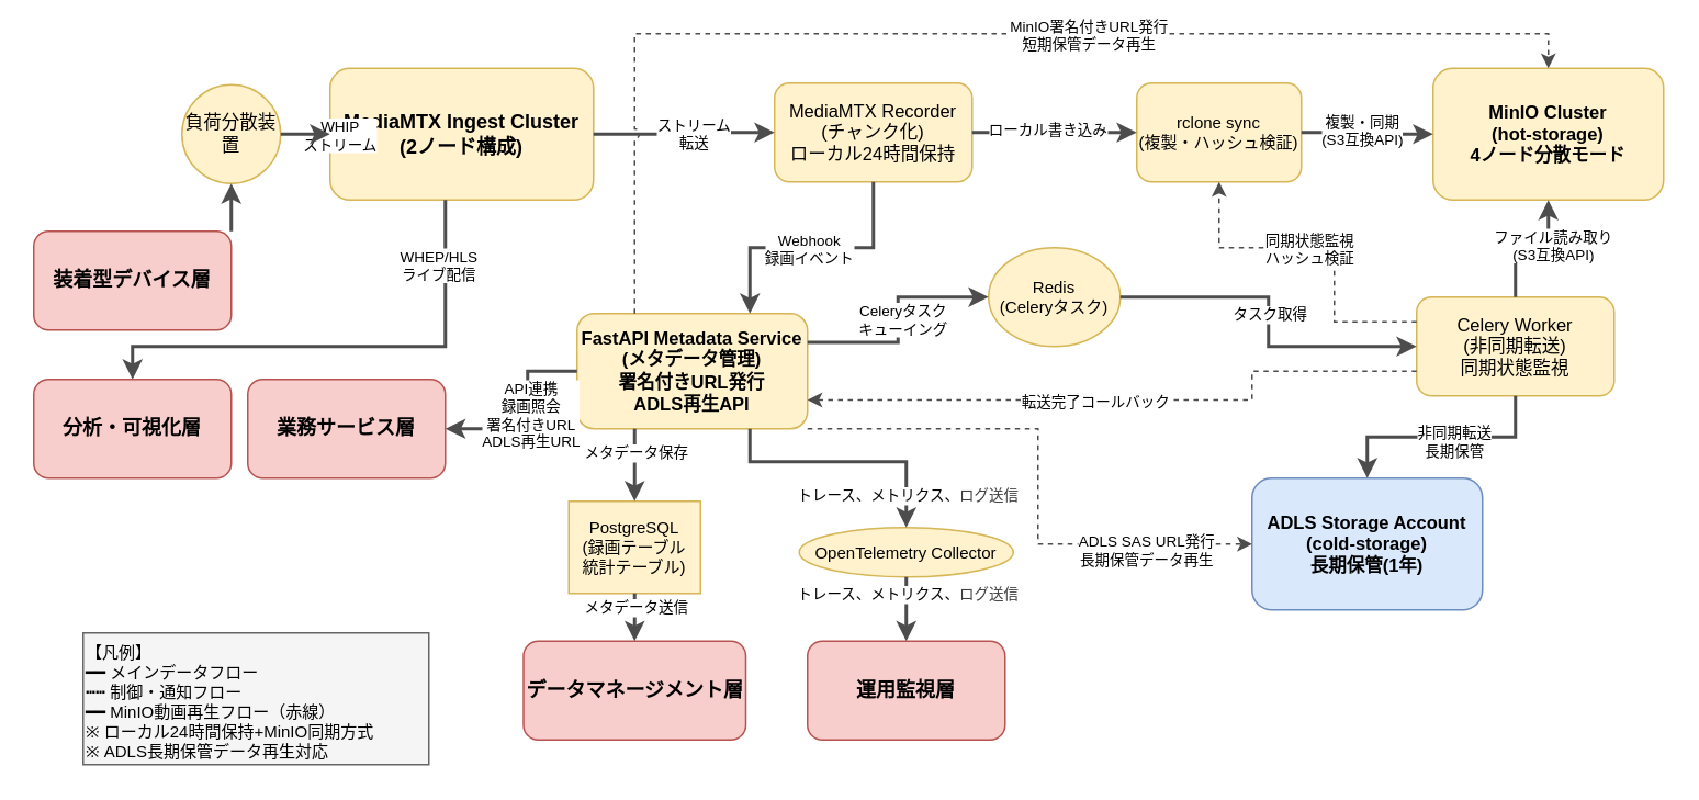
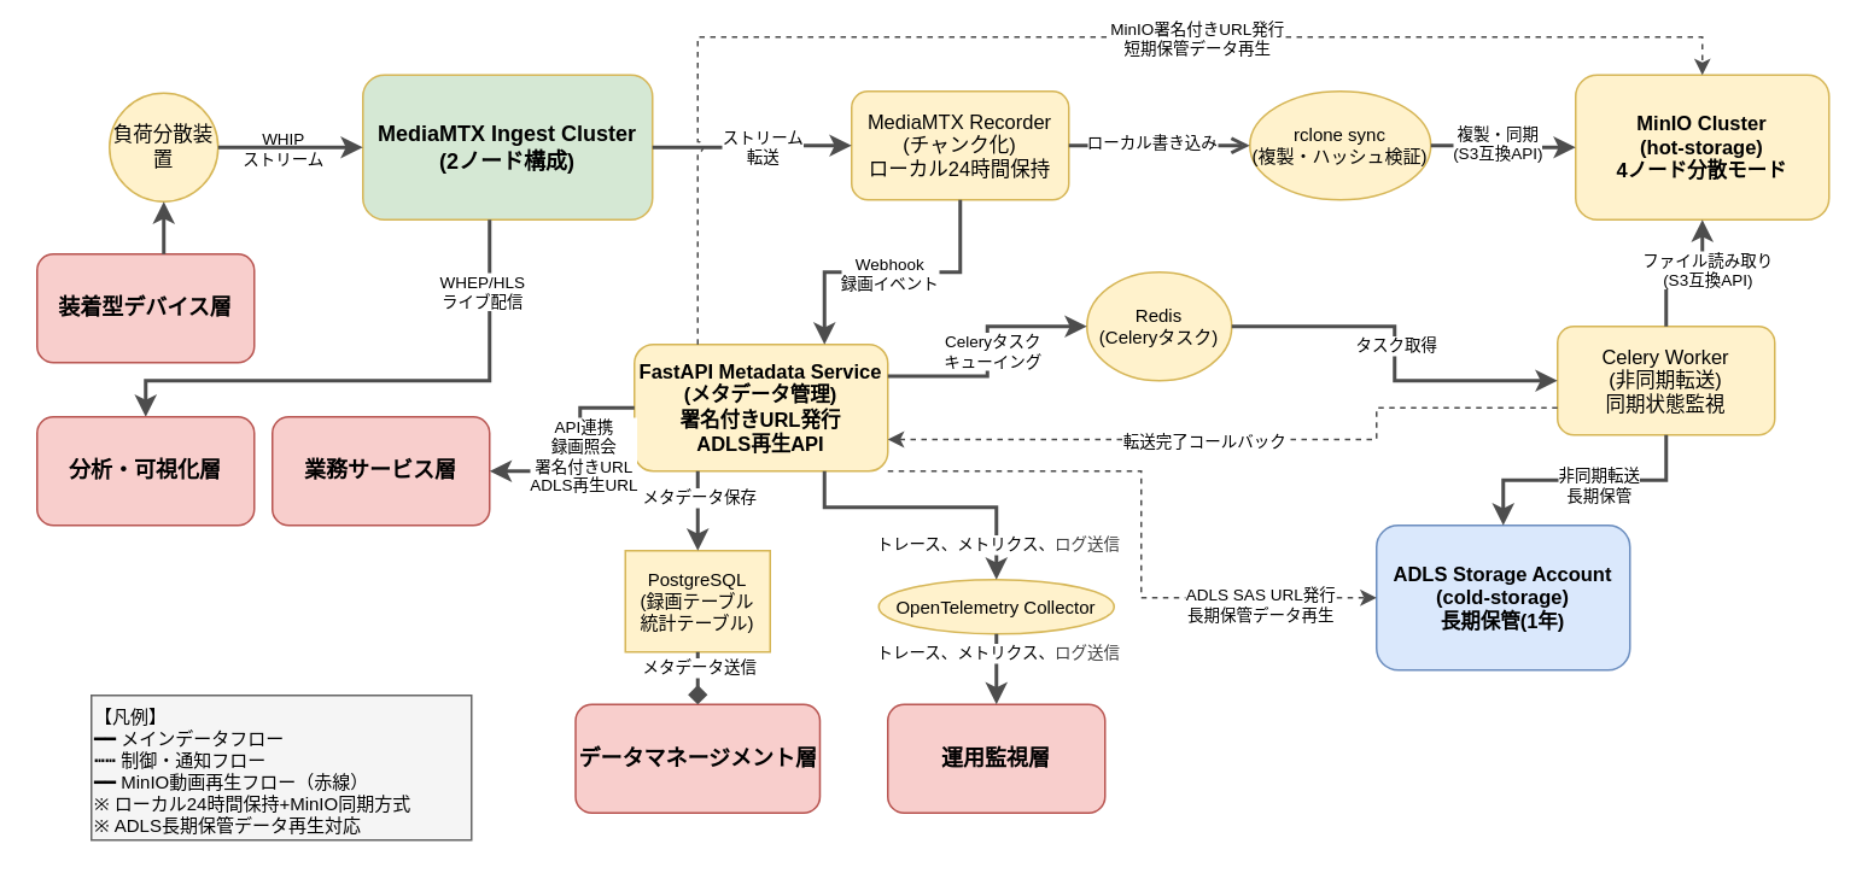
  <mxCell id="0" />
  <mxCell id="1" parent="0" />
  <mxCell id="2" value="装着型デバイス層" style="rounded=1;whiteSpace=wrap;html=1;fillColor=#f8cecc;strokeColor=#b85450;fontSize=12;fontStyle=1" parent="1" vertex="1"><mxGeometry x="20" y="140" width="120" height="60" as="geometry" /></mxCell>
- <mxCell id="3" value="MediaMTX Ingest Cluster&#10;(2ノード構成)" style="rounded=1;whiteSpace=wrap;html=1;fillColor=#fff2cc;strokeColor=#d6b656;fontSize=12;fontStyle=1" parent="1" vertex="1"><mxGeometry x="200" y="41" width="160" height="80" as="geometry" /></mxCell>
- <mxCell id="4" value="負荷分散装置" style="ellipse;whiteSpace=wrap;html=1;fillColor=#fff2cc;strokeColor=#d6b656;fontSize=11" parent="1" vertex="1"><mxGeometry x="110" y="51" width="60" height="60" as="geometry" /></mxCell>
+ <mxCell id="3" value="MediaMTX Ingest Cluster&#10;(2ノード構成)" style="rounded=1;whiteSpace=wrap;html=1;fillColor=#d5e8d4;strokeColor=#d6b656;fontSize=12;fontStyle=1;" parent="1" vertex="1"><mxGeometry x="200" y="41" width="160" height="80" as="geometry" /></mxCell>
+ <mxCell id="4" value="負荷分散装置" style="ellipse;whiteSpace=wrap;html=1;fillColor=#fff2cc;strokeColor=#d6b656;fontSize=11" parent="1" vertex="1"><mxGeometry x="60" y="51" width="60" height="60" as="geometry" /></mxCell>
  <mxCell id="5" value="MediaMTX Recorder&#10;(チャンク化)&#10;ローカル24時間保持" style="rounded=1;whiteSpace=wrap;html=1;fillColor=#fff2cc;strokeColor=#d6b656;fontSize=11" parent="1" vertex="1"><mxGeometry x="470" y="50" width="120" height="60" as="geometry" /></mxCell>
- <mxCell id="6" value="rclone sync&#10;(複製・ハッシュ検証)" style="whiteSpace=wrap;html=1;fillColor=#fff2cc;strokeColor=#d6b656;fontSize=10;rounded=1;" parent="1" vertex="1"><mxGeometry x="690" y="50" width="100" height="60" as="geometry" /></mxCell>
+ <mxCell id="6" value="rclone sync&#10;(複製・ハッシュ検証)" style="ellipse;whiteSpace=wrap;html=1;fillColor=#fff2cc;strokeColor=#d6b656;fontSize=10" parent="1" vertex="1"><mxGeometry x="690" y="50" width="100" height="60" as="geometry" /></mxCell>
  <mxCell id="7" value="MinIO Cluster&#10;(hot-storage)&#10;4ノード分散モード" style="rounded=1;whiteSpace=wrap;html=1;fillColor=#fff2cc;strokeColor=#d6b656;fontSize=11;fontStyle=1" parent="1" vertex="1"><mxGeometry x="870" y="41" width="140" height="80" as="geometry" /></mxCell>
  <mxCell id="8" value="FastAPI Metadata Service&#10;(メタデータ管理)&#10;署名付きURL発行&#10;ADLS再生API" style="rounded=1;whiteSpace=wrap;html=1;fillColor=#fff2cc;strokeColor=#d6b656;fontSize=11;fontStyle=1" parent="1" vertex="1"><mxGeometry x="350" y="190" width="140" height="70" as="geometry" /></mxCell>
  <mxCell id="9" value="PostgreSQL&#10;(録画テーブル&#10;統計テーブル)" style="cylinder3;whiteSpace=wrap;html=1;boundedLbl=1;backgroundOutline=1;size=15;fillColor=#fff2cc;strokeColor=#d6b656;fontSize=10" parent="1" vertex="1"><mxGeometry x="345" y="304" width="80" height="56" as="geometry" /></mxCell>
  <mxCell id="10" value="Celery Worker&lt;div&gt;(非同期転送)&lt;/div&gt;&lt;div&gt;同期状態監視&lt;/div&gt;" style="rounded=1;whiteSpace=wrap;html=1;fillColor=#fff2cc;strokeColor=#d6b656;fontSize=11" parent="1" vertex="1"><mxGeometry x="860" y="180" width="120" height="60" as="geometry" /></mxCell>
  <mxCell id="11" value="Redis&lt;div&gt;(Celeryタスク)&lt;/div&gt;" style="ellipse;whiteSpace=wrap;html=1;fillColor=#fff2cc;strokeColor=#d6b656;fontSize=10" parent="1" vertex="1"><mxGeometry x="600" y="150" width="80" height="60" as="geometry" /></mxCell>
  <mxCell id="12" value="ADLS Storage Account&#10;(cold-storage)&#10;長期保管(1年)" style="rounded=1;whiteSpace=wrap;html=1;fillColor=#dae8fc;strokeColor=#6c8ebf;fontSize=11;fontStyle=1" parent="1" vertex="1"><mxGeometry x="760" y="290" width="140" height="80" as="geometry" /></mxCell>
  <mxCell id="13" value="OpenTelemetry Collector" style="ellipse;whiteSpace=wrap;html=1;fillColor=#fff2cc;strokeColor=#d6b656;fontSize=10" parent="1" vertex="1"><mxGeometry x="485" y="320" width="130" height="30" as="geometry" /></mxCell>
  <mxCell id="14" value="業務サービス層" style="rounded=1;whiteSpace=wrap;html=1;fillColor=#f8cecc;strokeColor=#b85450;fontSize=12;fontStyle=1" parent="1" vertex="1"><mxGeometry x="150" y="230" width="120" height="60" as="geometry" /></mxCell>
  <mxCell id="15" style="edgeStyle=elbowEdgeStyle;rounded=0;orthogonalLoop=1;jettySize=auto;html=1;strokeWidth=2;strokeColor=#4D4D4D;entryX=0.5;entryY=1;entryDx=0;entryDy=0;" parent="1" source="2" target="4" edge="1"><mxGeometry relative="1" as="geometry" /></mxCell>
  <mxCell id="16" value="WHIP&#10;ストリーム" style="edgeLabel;html=1;align=center;verticalAlign=middle;resizable=0;points=[];fontSize=9;" parent="15" vertex="1" connectable="0"><mxGeometry x="-0.2" y="-1" relative="1" as="geometry"><mxPoint x="64" y="-47" as="offset" /></mxGeometry></mxCell>
  <mxCell id="17" style="edgeStyle=orthogonalEdgeStyle;rounded=0;orthogonalLoop=1;jettySize=auto;html=1;strokeWidth=2;strokeColor=#4D4D4D;" parent="1" source="4" target="3" edge="1"><mxGeometry relative="1" as="geometry" /></mxCell>
  <mxCell id="18" style="edgeStyle=orthogonalEdgeStyle;rounded=0;orthogonalLoop=1;jettySize=auto;html=1;strokeWidth=2;strokeColor=#4D4D4D;" parent="1" source="3" target="5" edge="1"><mxGeometry relative="1" as="geometry" /></mxCell>
  <mxCell id="19" value="ストリーム&#10;転送" style="edgeLabel;html=1;align=center;verticalAlign=middle;resizable=0;points=[];fontSize=9;" parent="18" vertex="1" connectable="0"><mxGeometry x="-0.1" y="2" relative="1" as="geometry"><mxPoint x="10" y="1" as="offset" /></mxGeometry></mxCell>
- <mxCell id="20" style="edgeStyle=orthogonalEdgeStyle;rounded=0;orthogonalLoop=1;jettySize=auto;html=1;strokeWidth=2;strokeColor=#4D4D4D;" parent="1" source="5" target="6" edge="1"><mxGeometry relative="1" as="geometry" /></mxCell>
+ <mxCell id="20" style="edgeStyle=orthogonalEdgeStyle;rounded=0;orthogonalLoop=1;jettySize=auto;html=1;strokeWidth=2;strokeColor=#4D4D4D;endArrow=open;" parent="1" source="5" target="6" edge="1"><mxGeometry relative="1" as="geometry" /></mxCell>
  <mxCell id="21" value="ローカル書き込み" style="edgeLabel;html=1;align=center;verticalAlign=middle;resizable=0;points=[];fontSize=9;" parent="20" vertex="1" connectable="0"><mxGeometry x="-0.1" y="2" relative="1" as="geometry"><mxPoint as="offset" /></mxGeometry></mxCell>
  <mxCell id="22" style="edgeStyle=orthogonalEdgeStyle;rounded=0;orthogonalLoop=1;jettySize=auto;html=1;strokeWidth=2;strokeColor=#4D4D4D;" edge="1" parent="1" source="6" target="7"><mxGeometry relative="1" as="geometry" /></mxCell>
  <mxCell id="23" value="複製・同期&#10;(S3互換API)" style="edgeLabel;html=1;align=center;verticalAlign=middle;resizable=0;points=[];fontSize=9;" connectable="0" vertex="1" parent="22"><mxGeometry x="-0.1" y="2" relative="1" as="geometry"><mxPoint as="offset" /></mxGeometry></mxCell>
  <mxCell id="24" style="edgeStyle=orthogonalEdgeStyle;rounded=0;orthogonalLoop=1;jettySize=auto;html=1;strokeWidth=2;strokeColor=#4D4D4D;jumpStyle=line;jumpSize=10;entryX=0.75;entryY=0;entryDx=0;entryDy=0;" parent="1" source="5" target="8" edge="1"><mxGeometry relative="1" as="geometry"><Array as="points" /></mxGeometry></mxCell>
  <mxCell id="25" value="Webhook&#10;録画イベント" style="edgeLabel;html=1;align=center;verticalAlign=middle;resizable=0;points=[];fontSize=9;" parent="24" vertex="1" connectable="0"><mxGeometry x="0.1" y="1" relative="1" as="geometry"><mxPoint x="5" y="-1" as="offset" /></mxGeometry></mxCell>
  <mxCell id="26" style="edgeStyle=elbowEdgeStyle;rounded=0;orthogonalLoop=1;jettySize=auto;html=1;strokeWidth=2;strokeColor=#4D4D4D;exitX=0.25;exitY=1;exitDx=0;exitDy=0;entryX=0.5;entryY=0;entryDx=0;entryDy=0;elbow=vertical;" parent="1" source="8" target="9" edge="1"><mxGeometry relative="1" as="geometry" /></mxCell>
  <mxCell id="27" value="メタデータ保存" style="edgeLabel;html=1;align=center;verticalAlign=middle;resizable=0;points=[];fontSize=9;" parent="26" vertex="1" connectable="0"><mxGeometry x="0.2" y="1" relative="1" as="geometry"><mxPoint x="-1" y="-12" as="offset" /></mxGeometry></mxCell>
  <mxCell id="28" style="edgeStyle=elbowEdgeStyle;rounded=0;orthogonalLoop=1;jettySize=auto;html=1;strokeWidth=2;strokeColor=#4D4D4D;entryX=0;entryY=0.5;entryDx=0;entryDy=0;exitX=1;exitY=0.25;exitDx=0;exitDy=0;" parent="1" source="8" target="11" edge="1"><mxGeometry relative="1" as="geometry" /></mxCell>
  <mxCell id="29" value="Celeryタスク&#10;キューイング" style="edgeLabel;html=1;align=center;verticalAlign=middle;resizable=0;points=[];fontSize=9;" parent="28" connectable="0" vertex="1"><mxGeometry x="0.1" y="1" relative="1" as="geometry"><mxPoint x="3" y="7" as="offset" /></mxGeometry></mxCell>
  <mxCell id="30" style="edgeStyle=elbowEdgeStyle;rounded=0;orthogonalLoop=1;jettySize=auto;html=1;strokeWidth=2;strokeColor=#4D4D4D;entryX=0;entryY=0.5;entryDx=0;entryDy=0;" parent="1" source="11" target="10" edge="1"><mxGeometry relative="1" as="geometry" /></mxCell>
  <mxCell id="31" value="タスク取得" style="edgeLabel;html=1;align=center;verticalAlign=middle;resizable=0;points=[];fontSize=9;" parent="30" connectable="0" vertex="1"><mxGeometry x="-0.1" y="2" relative="1" as="geometry"><mxPoint x="-2" y="5" as="offset" /></mxGeometry></mxCell>
  <mxCell id="32" style="edgeStyle=elbowEdgeStyle;rounded=0;orthogonalLoop=1;jettySize=auto;html=1;strokeWidth=2;strokeColor=#4D4D4D;entryX=0.5;entryY=1;entryDx=0;entryDy=0;exitX=0.5;exitY=0;exitDx=0;exitDy=0;elbow=vertical;" parent="1" source="10" target="7" edge="1"><mxGeometry relative="1" as="geometry" /></mxCell>
  <mxCell id="33" value="ファイル読み取り&#10;(S3互換API)" style="edgeLabel;html=1;align=center;verticalAlign=middle;resizable=0;points=[];fontSize=9;" parent="32" vertex="1" connectable="0"><mxGeometry x="0.1" y="1" relative="1" as="geometry"><mxPoint x="8" y="-2" as="offset" /></mxGeometry></mxCell>
- <mxCell id="34" style="edgeStyle=orthogonalEdgeStyle;rounded=0;orthogonalLoop=1;jettySize=auto;html=1;strokeWidth=1;strokeColor=#4D4D4D;dashed=1;entryX=0.5;entryY=1;entryDx=0;entryDy=0;exitX=0;exitY=0.25;exitDx=0;exitDy=0;elbow=vertical;" edge="1" parent="1" source="10" target="6"><mxGeometry relative="1" as="geometry"><Array as="points"><mxPoint x="810" y="195" /><mxPoint x="810" y="150" /><mxPoint x="740" y="150" /></Array></mxGeometry></mxCell>
- <mxCell id="35" value="同期状態監視&#10;ハッシュ検証" style="edgeLabel;html=1;align=center;verticalAlign=middle;resizable=0;points=[];fontSize=9;" connectable="0" vertex="1" parent="34"><mxGeometry x="0.1" y="1" relative="1" as="geometry"><mxPoint x="2" y="-1" as="offset" /></mxGeometry></mxCell>
  <mxCell id="36" style="edgeStyle=orthogonalEdgeStyle;rounded=0;orthogonalLoop=1;jettySize=auto;html=1;strokeWidth=2;strokeColor=#4D4D4D;" parent="1" source="10" target="12" edge="1"><mxGeometry relative="1" as="geometry" /></mxCell>
  <mxCell id="37" value="非同期転送&#10;長期保管" style="edgeLabel;html=1;align=center;verticalAlign=middle;resizable=0;points=[];fontSize=9;" parent="36" vertex="1" connectable="0"><mxGeometry x="-0.1" y="2" relative="1" as="geometry"><mxPoint as="offset" /></mxGeometry></mxCell>
  <mxCell id="38" style="edgeStyle=elbowEdgeStyle;rounded=0;orthogonalLoop=1;jettySize=auto;html=1;strokeWidth=1;strokeColor=#4D4D4D;dashed=1;entryX=0;entryY=0.5;entryDx=0;entryDy=0;exitX=1;exitY=1;exitDx=0;exitDy=0;" edge="1" parent="1" source="8" target="12"><mxGeometry relative="1" as="geometry"><Array as="points"><mxPoint x="630" y="290" /></Array></mxGeometry></mxCell>
  <mxCell id="39" value="ADLS SAS URL発行&#10;長期保管データ再生" style="edgeLabel;html=1;align=center;verticalAlign=middle;resizable=0;points=[];fontSize=9;" connectable="0" vertex="1" parent="38"><mxGeometry x="0.1" y="1" relative="1" as="geometry"><mxPoint x="64" y="26" as="offset" /></mxGeometry></mxCell>
  <mxCell id="40" style="edgeStyle=orthogonalEdgeStyle;rounded=0;orthogonalLoop=1;jettySize=auto;html=1;strokeWidth=1;strokeColor=#4D4D4D;dashed=1;entryX=0.5;entryY=0;entryDx=0;entryDy=0;exitX=0.25;exitY=0;exitDx=0;exitDy=0;jumpStyle=arc;" edge="1" parent="1" source="8" target="7"><mxGeometry relative="1" as="geometry"><Array as="points"><mxPoint x="385" y="20" /><mxPoint x="940" y="20" /></Array></mxGeometry></mxCell>
  <mxCell id="41" value="MinIO署名付きURL発行&#10;短期保管データ再生" style="edgeLabel;html=1;align=center;verticalAlign=middle;resizable=0;points=[];fontSize=9;" connectable="0" vertex="1" parent="40"><mxGeometry x="0.1" y="1" relative="1" as="geometry"><mxPoint x="35" y="1" as="offset" /></mxGeometry></mxCell>
  <mxCell id="42" style="edgeStyle=orthogonalEdgeStyle;rounded=0;orthogonalLoop=1;jettySize=auto;html=1;strokeWidth=1;strokeColor=#4D4D4D;dashed=1;jumpStyle=line;jumpSize=10;entryX=1;entryY=0.75;entryDx=0;entryDy=0;exitX=0;exitY=0.75;exitDx=0;exitDy=0;" parent="1" source="10" target="8" edge="1"><mxGeometry relative="1" as="geometry"><Array as="points"><mxPoint x="760" y="225" /><mxPoint x="760" y="243" /></Array></mxGeometry></mxCell>
  <mxCell id="43" value="転送完了コールバック" style="edgeLabel;html=1;align=center;verticalAlign=middle;resizable=0;points=[];fontSize=9;" parent="42" vertex="1" connectable="0"><mxGeometry x="0.1" y="1" relative="1" as="geometry"><mxPoint as="offset" /></mxGeometry></mxCell>
  <mxCell id="44" style="edgeStyle=orthogonalEdgeStyle;rounded=0;orthogonalLoop=1;jettySize=auto;html=1;strokeWidth=2;strokeColor=#4D4D4D;exitX=0;exitY=0.5;exitDx=0;exitDy=0;entryX=1;entryY=0.5;entryDx=0;entryDy=0;" parent="1" source="8" target="14" edge="1"><mxGeometry relative="1" as="geometry"><Array as="points"><mxPoint x="320" y="225" /><mxPoint x="320" y="260" /></Array></mxGeometry></mxCell>
  <mxCell id="45" value="API連携&#10;録画照会&#10;署名付きURL&#10;ADLS再生URL" style="edgeLabel;html=1;align=center;verticalAlign=middle;resizable=0;points=[];fontSize=9;" parent="44" vertex="1" connectable="0"><mxGeometry x="0.1" y="1" relative="1" as="geometry"><mxPoint y="-7" as="offset" /></mxGeometry></mxCell>
  <mxCell id="46" style="edgeStyle=orthogonalEdgeStyle;rounded=0;orthogonalLoop=1;jettySize=auto;html=1;strokeWidth=2;strokeColor=#4D4D4D;jumpStyle=line;jumpSize=10;entryX=0.5;entryY=0;entryDx=0;entryDy=0;" parent="1" source="3" target="54" edge="1"><mxGeometry relative="1" as="geometry"><Array as="points"><mxPoint x="270" y="210" /><mxPoint x="80" y="210" /></Array><mxPoint x="80" y="250" as="targetPoint" /></mxGeometry></mxCell>
  <mxCell id="47" value="WHEP/HLS&#10;ライブ配信" style="edgeLabel;html=1;align=center;verticalAlign=middle;resizable=0;points=[];fontSize=9;" parent="46" vertex="1" connectable="0"><mxGeometry x="0.1" y="1" relative="1" as="geometry"><mxPoint x="70" y="-51" as="offset" /></mxGeometry></mxCell>
  <mxCell id="48" value="【凡例】&lt;br&gt;━━ メインデータフロー&lt;br&gt;┅┅ 制御・通知フロー&lt;br&gt;━━ MinIO動画再生フロー（赤線）&lt;br&gt;※ ローカル24時間保持+MinIO同期方式&lt;br&gt;※ ADLS長期保管データ再生対応" style="rounded=0;whiteSpace=wrap;html=1;fillColor=#f5f5f5;strokeColor=#666666;fontSize=10;align=left;verticalAlign=top;" parent="1" vertex="1"><mxGeometry x="50" y="384" width="210" height="80" as="geometry" /></mxCell>
  <mxCell id="49" value="運用監視層" style="rounded=1;whiteSpace=wrap;html=1;fillColor=#f8cecc;strokeColor=#b85450;fontSize=12;fontStyle=1" parent="1" vertex="1"><mxGeometry x="490" y="389" width="120" height="60" as="geometry" /></mxCell>
  <mxCell id="50" style="edgeStyle=elbowEdgeStyle;rounded=0;orthogonalLoop=1;jettySize=auto;html=1;strokeWidth=2;strokeColor=#4D4D4D;exitX=0.75;exitY=1;exitDx=0;exitDy=0;entryX=0.5;entryY=0;entryDx=0;entryDy=0;elbow=vertical;" parent="1" source="8" target="13" edge="1"><mxGeometry relative="1" as="geometry"><mxPoint x="395" y="270" as="sourcePoint" /><mxPoint x="380" y="320" as="targetPoint" /><Array as="points"><mxPoint x="510" y="280" /></Array></mxGeometry></mxCell>
  <mxCell id="51" value="トレース、メトリクス、&lt;span style=&quot;color: rgb(63, 63, 63); background-color: light-dark(#ffffff, var(--ge-dark-color, #121212));&quot;&gt;ログ送信&lt;/span&gt;" style="edgeLabel;html=1;align=center;verticalAlign=middle;resizable=0;points=[];fontSize=9;" parent="50" vertex="1" connectable="0"><mxGeometry x="0.2" y="1" relative="1" as="geometry"><mxPoint x="22" y="21" as="offset" /></mxGeometry></mxCell>
  <mxCell id="52" style="edgeStyle=elbowEdgeStyle;rounded=0;orthogonalLoop=1;jettySize=auto;html=1;strokeWidth=2;strokeColor=#4D4D4D;exitX=0.5;exitY=1;exitDx=0;exitDy=0;entryX=0.5;entryY=0;entryDx=0;entryDy=0;elbow=vertical;" parent="1" source="13" target="49" edge="1"><mxGeometry relative="1" as="geometry"><mxPoint x="465" y="270" as="sourcePoint" /><mxPoint x="490" y="340" as="targetPoint" /></mxGeometry></mxCell>
  <mxCell id="53" value="トレース、メトリクス、&lt;span style=&quot;color: rgb(63, 63, 63); background-color: light-dark(#ffffff, var(--ge-dark-color, #121212));&quot;&gt;ログ送信&lt;/span&gt;" style="edgeLabel;html=1;align=center;verticalAlign=middle;resizable=0;points=[];fontSize=9;" parent="52" vertex="1" connectable="0"><mxGeometry x="0.2" y="1" relative="1" as="geometry"><mxPoint x="-1" y="-13" as="offset" /></mxGeometry></mxCell>
  <mxCell id="54" value="分析・可視化層" style="rounded=1;whiteSpace=wrap;html=1;fillColor=#f8cecc;strokeColor=#b85450;fontSize=12;fontStyle=1" parent="1" vertex="1"><mxGeometry x="20" y="230" width="120" height="60" as="geometry" /></mxCell>
  <mxCell id="55" value="データマネージメント層" style="rounded=1;whiteSpace=wrap;html=1;fillColor=#f8cecc;strokeColor=#b85450;fontSize=12;fontStyle=1" parent="1" vertex="1"><mxGeometry x="317.5" y="389" width="135" height="60" as="geometry" /></mxCell>
- <mxCell id="56" style="edgeStyle=elbowEdgeStyle;rounded=0;orthogonalLoop=1;jettySize=auto;html=1;strokeWidth=2;strokeColor=#4D4D4D;exitX=0.5;exitY=1;exitDx=0;exitDy=0;entryX=0.5;entryY=0;entryDx=0;entryDy=0;elbow=vertical;" parent="1" source="9" target="55" edge="1"><mxGeometry relative="1" as="geometry"><mxPoint x="560" y="360" as="sourcePoint" /><mxPoint x="560" y="394" as="targetPoint" /></mxGeometry></mxCell>
+ <mxCell id="56" style="edgeStyle=elbowEdgeStyle;rounded=0;orthogonalLoop=1;jettySize=auto;html=1;strokeWidth=2;strokeColor=#4D4D4D;exitX=0.5;exitY=1;exitDx=0;exitDy=0;entryX=0.5;entryY=0;entryDx=0;entryDy=0;elbow=vertical;endArrow=diamond;" parent="1" source="9" target="55" edge="1"><mxGeometry relative="1" as="geometry"><mxPoint x="560" y="360" as="sourcePoint" /><mxPoint x="560" y="394" as="targetPoint" /></mxGeometry></mxCell>
  <mxCell id="57" value="メタデータ送信" style="edgeLabel;html=1;align=center;verticalAlign=middle;resizable=0;points=[];fontSize=9;" parent="56" vertex="1" connectable="0"><mxGeometry x="0.2" y="1" relative="1" as="geometry"><mxPoint x="-1" y="-9" as="offset" /></mxGeometry></mxCell>
